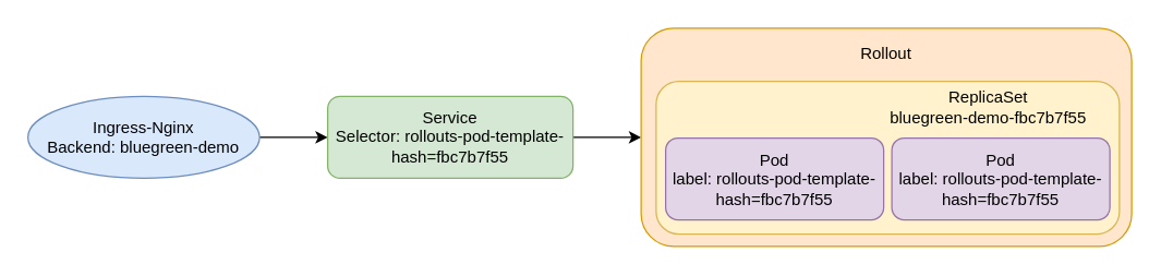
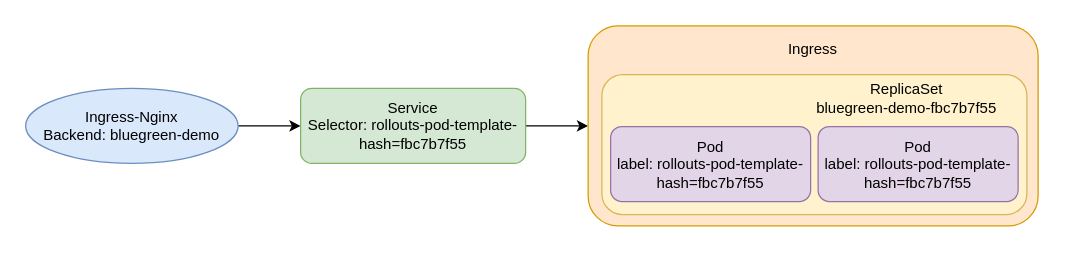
  <mxCell id="0" />
  <mxCell id="1" parent="0" />
  <mxCell id="2" style="edgeStyle=orthogonalEdgeStyle;rounded=0;orthogonalLoop=1;jettySize=auto;html=1;exitX=1;exitY=0.5;exitDx=0;exitDy=0;entryX=0;entryY=0.5;entryDx=0;entryDy=0;curved=1;" edge="1" parent="1" source="3" target="5"><mxGeometry relative="1" as="geometry" /></mxCell>
  <mxCell id="3" value="Ingress-Nginx&lt;br&gt;Backend: bluegreen-demo" style="ellipse;whiteSpace=wrap;html=1;fillColor=#dae8fc;strokeColor=#6c8ebf;" vertex="1" parent="1"><mxGeometry x="20" y="70" width="170" height="60" as="geometry" /></mxCell>
  <mxCell id="4" style="rounded=0;orthogonalLoop=1;jettySize=auto;html=1;exitX=1;exitY=0.5;exitDx=0;exitDy=0;entryX=0;entryY=0.5;entryDx=0;entryDy=0;" edge="1" parent="1" source="5" target="6"><mxGeometry relative="1" as="geometry" /></mxCell>
  <mxCell id="5" value="Service&lt;br&gt;Selector: rollouts-pod-template-hash=fbc7b7f55" style="rounded=1;whiteSpace=wrap;html=1;fillColor=#d5e8d4;strokeColor=#82b366;" vertex="1" parent="1"><mxGeometry x="240" y="70" width="180" height="60" as="geometry" /></mxCell>
  <mxCell id="6" value="" style="rounded=1;whiteSpace=wrap;html=1;fillColor=#ffe6cc;strokeColor=#d79b00;" vertex="1" parent="1"><mxGeometry x="470" y="20" width="360" height="160" as="geometry" /></mxCell>
- <mxCell id="7" value="Rollout" style="text;html=1;strokeColor=none;fillColor=none;align=center;verticalAlign=middle;whiteSpace=wrap;rounded=0;" vertex="1" parent="1"><mxGeometry x="595" y="23.5" width="110" height="30" as="geometry" /></mxCell>
+ <mxCell id="7" value="Ingress" style="text;html=1;strokeColor=none;fillColor=none;align=center;verticalAlign=middle;whiteSpace=wrap;rounded=0;" vertex="1" parent="1"><mxGeometry x="595" y="23.5" width="110" height="30" as="geometry" /></mxCell>
  <mxCell id="8" value="" style="rounded=1;whiteSpace=wrap;html=1;fillColor=#fff2cc;strokeColor=#d6b656;" vertex="1" parent="1"><mxGeometry x="481" y="59" width="340" height="112" as="geometry" /></mxCell>
  <mxCell id="9" value="Pod&lt;br&gt;label: rollouts-pod-template-hash=fbc7b7f55" style="rounded=1;whiteSpace=wrap;html=1;fillColor=#e1d5e7;strokeColor=#9673a6;" vertex="1" parent="1"><mxGeometry x="488" y="100.5" width="160" height="60" as="geometry" /></mxCell>
  <mxCell id="10" value="ReplicaSet&lt;br&gt;bluegreen-demo-fbc7b7f55" style="text;html=1;strokeColor=none;fillColor=none;align=center;verticalAlign=middle;whiteSpace=wrap;rounded=0;" vertex="1" parent="1"><mxGeometry x="637" y="63" width="176" height="30" as="geometry" /></mxCell>
  <mxCell id="11" value="Pod&lt;br&gt;label: rollouts-pod-template-hash=fbc7b7f55" style="rounded=1;whiteSpace=wrap;html=1;fillColor=#e1d5e7;strokeColor=#9673a6;" vertex="1" parent="1"><mxGeometry x="654" y="100.5" width="160" height="60" as="geometry" /></mxCell>
